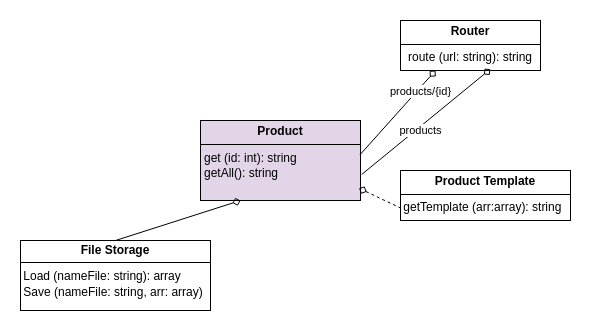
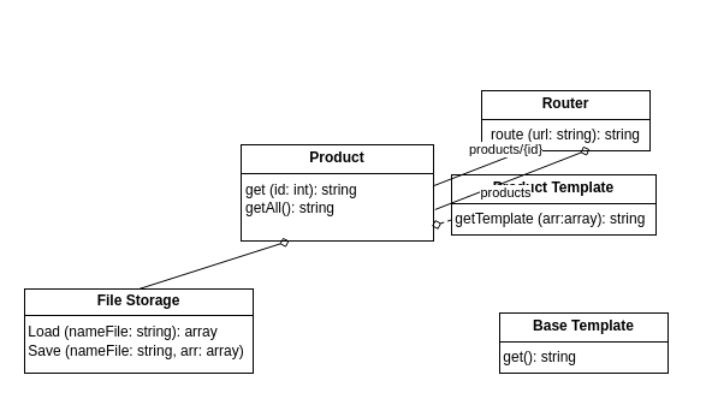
  <mxCell id="0" />
  <mxCell id="1" parent="0" />
- <mxCell id="2" value="&lt;p style=&quot;margin:0px;margin-top:4px;text-align:center;&quot;&gt;&lt;b&gt;Router&lt;/b&gt;&lt;/p&gt;&lt;hr size=&quot;1&quot; style=&quot;border-style:solid;&quot;&gt;&lt;div style=&quot;text-align: center; height: 2px; line-height: 100%;&quot;&gt;route (url: string): string&lt;/div&gt;" style="verticalAlign=top;align=left;overflow=fill;html=1;whiteSpace=wrap;" parent="1" vertex="1"><mxGeometry x="400" y="20" width="140" height="50" as="geometry" /></mxCell>
- <mxCell id="3" value="&lt;p style=&quot;margin:0px;margin-top:4px;text-align:center;&quot;&gt;&lt;b&gt;Product&lt;/b&gt;&lt;/p&gt;&lt;hr size=&quot;1&quot; style=&quot;border-style:solid;&quot;&gt;&lt;p style=&quot;margin:0px;margin-left:4px;&quot;&gt;get (id: int): string&lt;br&gt;&lt;/p&gt;&lt;p style=&quot;margin:0px;margin-left:4px;&quot;&gt;getAll(): string&lt;/p&gt;" style="verticalAlign=top;align=left;overflow=fill;html=1;whiteSpace=wrap;fillColor=#e1d5e7;" parent="1" vertex="1"><mxGeometry x="200" y="120" width="160" height="80" as="geometry" /></mxCell>
- <mxCell id="4" value="&lt;p style=&quot;margin:0px;margin-top:4px;text-align:center;&quot;&gt;&lt;b&gt;Product Template&lt;/b&gt;&lt;/p&gt;&lt;hr size=&quot;1&quot; style=&quot;border-style:solid;&quot;&gt;&lt;div style=&quot;height: 2px; line-height: 100%;&quot;&gt;&amp;nbsp;getTemplate (arr:array): string&lt;/div&gt;&lt;div style=&quot;height:2px;&quot;&gt;&lt;/div&gt;" style="verticalAlign=top;align=left;overflow=fill;html=1;whiteSpace=wrap;" parent="1" vertex="1"><mxGeometry x="400" y="170" width="170" height="50" as="geometry" /></mxCell>
+ <mxCell id="2" value="&lt;p style=&quot;margin:0px;margin-top:4px;text-align:center;&quot;&gt;&lt;b&gt;Router&lt;/b&gt;&lt;/p&gt;&lt;hr size=&quot;1&quot; style=&quot;border-style:solid;&quot;&gt;&lt;div style=&quot;text-align: center; height: 2px; line-height: 100%;&quot;&gt;route (url: string): string&lt;/div&gt;" style="verticalAlign=top;align=left;overflow=fill;html=1;whiteSpace=wrap;" parent="1" vertex="1"><mxGeometry x="400" y="75" width="140" height="50" as="geometry" /></mxCell>
+ <mxCell id="3" value="&lt;p style=&quot;margin:0px;margin-top:4px;text-align:center;&quot;&gt;&lt;b&gt;Product&lt;/b&gt;&lt;/p&gt;&lt;hr size=&quot;1&quot; style=&quot;border-style:solid;&quot;&gt;&lt;p style=&quot;margin:0px;margin-left:4px;&quot;&gt;get (id: int): string&lt;br&gt;&lt;/p&gt;&lt;p style=&quot;margin:0px;margin-left:4px;&quot;&gt;getAll(): string&lt;/p&gt;" style="verticalAlign=top;align=left;overflow=fill;html=1;whiteSpace=wrap;" parent="1" vertex="1"><mxGeometry x="200" y="120" width="160" height="80" as="geometry" /></mxCell>
+ <mxCell id="4" value="&lt;p style=&quot;margin:0px;margin-top:4px;text-align:center;&quot;&gt;&lt;b&gt;Product Template&lt;/b&gt;&lt;/p&gt;&lt;hr size=&quot;1&quot; style=&quot;border-style:solid;&quot;&gt;&lt;div style=&quot;height: 2px; line-height: 100%;&quot;&gt;&amp;nbsp;getTemplate (arr:array): string&lt;/div&gt;&lt;div style=&quot;height:2px;&quot;&gt;&lt;/div&gt;" style="verticalAlign=top;align=left;overflow=fill;html=1;whiteSpace=wrap;" parent="1" vertex="1"><mxGeometry x="375" y="145" width="170" height="50" as="geometry" /></mxCell>
+ <mxCell id="5" value="&lt;p style=&quot;margin:0px;margin-top:4px;text-align:center;&quot;&gt;&lt;b&gt;Base Template&lt;/b&gt;&lt;/p&gt;&lt;hr size=&quot;1&quot; style=&quot;border-style:solid;&quot;&gt;&lt;div style=&quot;height: 2px; line-height: 100%;&quot;&gt;&amp;nbsp;get(): string&lt;/div&gt;" style="verticalAlign=top;align=left;overflow=fill;html=1;whiteSpace=wrap;fillColor=default;" parent="1" vertex="1"><mxGeometry x="415" y="260" width="140" height="50" as="geometry" /></mxCell>
  <mxCell id="6" value="&lt;p style=&quot;margin: 4px 0px 0px; text-align: center; line-height: 100%;&quot;&gt;&lt;b&gt;File Storage&lt;/b&gt;&lt;/p&gt;&lt;hr size=&quot;1&quot; style=&quot;border-style:solid;&quot;&gt;&lt;span style=&quot;text-align: center;&quot;&gt;&amp;nbsp;Load (nameFile: string): array&lt;/span&gt;&lt;div style=&quot;height:2px;&quot;&gt;&lt;/div&gt;&amp;nbsp;Save (&lt;span style=&quot;text-align: center;&quot;&gt;nameFile: string, arr: array)&lt;/span&gt;&lt;div style=&quot;height:2px;&quot;&gt;&lt;/div&gt;" style="verticalAlign=top;align=left;overflow=fill;html=1;whiteSpace=wrap;" parent="1" vertex="1"><mxGeometry x="20" y="240" width="190" height="70" as="geometry" /></mxCell>
  <mxCell id="7" value="" style="endArrow=diamond;html=1;endSize=6;startArrow=none;startSize=6;startFill=0;align=left;verticalAlign=bottom;rounded=0;entryX=0.25;entryY=1;entryDx=0;entryDy=0;endFill=0;strokeColor=default;exitX=0.996;exitY=0.43;exitDx=0;exitDy=0;exitPerimeter=0;" parent="1" source="3" target="2" edge="1"><mxGeometry x="-1" y="3" relative="1" as="geometry"><mxPoint x="240" y="145" as="sourcePoint" /><mxPoint x="394" y="50" as="targetPoint" /></mxGeometry></mxCell>
  <mxCell id="8" value="products/{id}" style="edgeLabel;html=1;align=center;verticalAlign=middle;resizable=0;points=[];" parent="7" vertex="1" connectable="0"><mxGeometry x="0.198" y="-1" relative="1" as="geometry"><mxPoint x="14" y="-14" as="offset" /></mxGeometry></mxCell>
  <mxCell id="9" value="" style="endArrow=none;html=1;endSize=6;startArrow=diamond;startSize=6;startFill=0;align=left;verticalAlign=bottom;rounded=0;entryX=0.5;entryY=0;entryDx=0;entryDy=0;endFill=0;strokeColor=default;exitX=0.25;exitY=1;exitDx=0;exitDy=0;" parent="1" source="3" target="6" edge="1"><mxGeometry x="-1" y="3" relative="1" as="geometry"><mxPoint x="200" y="190" as="sourcePoint" /><mxPoint x="280" y="179.5" as="targetPoint" /></mxGeometry></mxCell>
  <mxCell id="10" value="" style="endArrow=none;html=1;endSize=6;startArrow=diamond;startSize=6;startFill=0;align=left;verticalAlign=bottom;rounded=0;entryX=0;entryY=0.75;entryDx=0;entryDy=0;exitX=0.991;exitY=0.847;exitDx=0;exitDy=0;endFill=0;strokeColor=default;exitPerimeter=0;dashed=1;" parent="1" source="3" target="4" edge="1"><mxGeometry x="-1" y="3" relative="1" as="geometry"><mxPoint x="200" y="130" as="sourcePoint" /><mxPoint x="280" y="80" as="targetPoint" /></mxGeometry></mxCell>
  <mxCell id="11" value="" style="endArrow=none;html=1;endSize=6;startArrow=diamond;startSize=6;startFill=0;align=left;verticalAlign=bottom;rounded=0;endFill=0;strokeColor=default;exitX=0.642;exitY=0.973;exitDx=0;exitDy=0;entryX=1.008;entryY=0.674;entryDx=0;entryDy=0;entryPerimeter=0;exitPerimeter=0;" parent="1" source="2" target="3" edge="1"><mxGeometry x="-1" y="3" relative="1" as="geometry"><mxPoint x="270" y="60" as="sourcePoint" /><mxPoint x="200" y="170" as="targetPoint" /></mxGeometry></mxCell>
  <mxCell id="12" value="products" style="edgeLabel;html=1;align=center;verticalAlign=middle;resizable=0;points=[];" parent="11" vertex="1" connectable="0"><mxGeometry x="-0.072" y="-1" relative="1" as="geometry"><mxPoint x="-10" y="13" as="offset" /></mxGeometry></mxCell>
